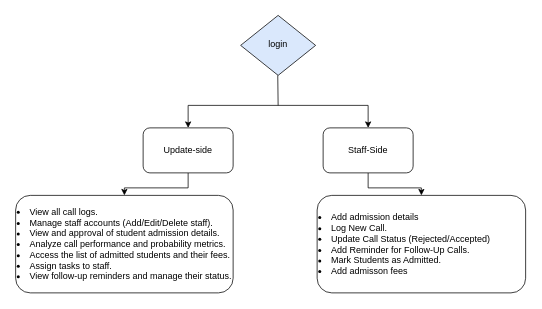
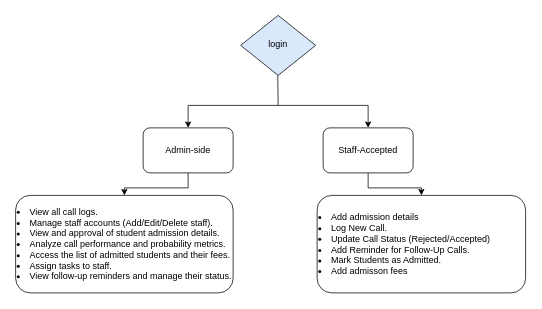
  <mxCell id="0" />
  <mxCell id="1" parent="0" />
  <mxCell id="2" value="login" style="rhombus;whiteSpace=wrap;html=1;shadow=0;fontFamily=Helvetica;fontSize=12;align=center;strokeWidth=1;spacing=6;spacingTop=-4;fillColor=#dae8fc;" parent="1" vertex="1"><mxGeometry x="320" y="20" width="100" height="80" as="geometry" /></mxCell>
  <mxCell id="3" value="" style="endArrow=none;html=1;rounded=0;" parent="1" edge="1"><mxGeometry width="50" height="50" relative="1" as="geometry"><mxPoint x="370" y="140" as="sourcePoint" /><mxPoint x="369.5" y="100" as="targetPoint" /></mxGeometry></mxCell>
  <mxCell id="4" value="" style="endArrow=none;html=1;rounded=0;" parent="1" edge="1"><mxGeometry width="50" height="50" relative="1" as="geometry"><mxPoint x="250" y="140" as="sourcePoint" /><mxPoint x="490" y="140" as="targetPoint" /></mxGeometry></mxCell>
  <mxCell id="5" value="" style="endArrow=classic;html=1;rounded=0;" parent="1" edge="1"><mxGeometry width="50" height="50" relative="1" as="geometry"><mxPoint x="250" y="140" as="sourcePoint" /><mxPoint x="250" y="170" as="targetPoint" /></mxGeometry></mxCell>
  <mxCell id="6" value="" style="endArrow=classic;html=1;rounded=0;" parent="1" edge="1"><mxGeometry width="50" height="50" relative="1" as="geometry"><mxPoint x="490" y="140" as="sourcePoint" /><mxPoint x="490" y="170" as="targetPoint" /></mxGeometry></mxCell>
  <mxCell id="7" value="" style="edgeStyle=orthogonalEdgeStyle;rounded=0;orthogonalLoop=1;jettySize=auto;html=1;" parent="1" source="8" target="12" edge="1"><mxGeometry relative="1" as="geometry"><Array as="points"><mxPoint x="250" y="250" /><mxPoint x="165" y="250" /></Array></mxGeometry></mxCell>
- <mxCell id="8" value="Update-side" style="rounded=1;whiteSpace=wrap;html=1;" parent="1" vertex="1"><mxGeometry x="190" y="170" width="120" height="60" as="geometry" /></mxCell>
+ <mxCell id="8" value="Admin-side" style="rounded=1;whiteSpace=wrap;html=1;" parent="1" vertex="1"><mxGeometry x="190" y="170" width="120" height="60" as="geometry" /></mxCell>
  <mxCell id="9" value="" style="edgeStyle=orthogonalEdgeStyle;rounded=0;orthogonalLoop=1;jettySize=auto;html=1;" parent="1" source="10" target="11" edge="1"><mxGeometry relative="1" as="geometry" /></mxCell>
- <mxCell id="10" value="Staff-Side" style="rounded=1;whiteSpace=wrap;html=1;" parent="1" vertex="1"><mxGeometry x="430" y="170" width="120" height="60" as="geometry" /></mxCell>
+ <mxCell id="10" value="Staff-Accepted" style="rounded=1;whiteSpace=wrap;html=1;" parent="1" vertex="1"><mxGeometry x="430" y="170" width="120" height="60" as="geometry" /></mxCell>
  <mxCell id="11" value="&lt;li&gt;Add admission details&lt;/li&gt;&lt;li&gt;&lt;span style=&quot;background-color: initial;&quot;&gt;Log New Call.&lt;/span&gt;&lt;/li&gt;&lt;li&gt;Update Call Status (Rejected/Accepted)&lt;/li&gt;&lt;li&gt;Add Reminder for Follow-Up Calls.&lt;/li&gt;&lt;li&gt;Mark Students as Admitted.&lt;/li&gt;&lt;li&gt;Add admisson fees&lt;/li&gt;" style="whiteSpace=wrap;html=1;rounded=1;align=left;" parent="1" vertex="1"><mxGeometry x="422" y="260" width="278" height="130" as="geometry" /></mxCell>
  <mxCell id="12" value="&lt;li&gt;View all call logs.&lt;/li&gt;&lt;li&gt;Manage staff accounts (Add/Edit/Delete staff).&lt;/li&gt;&lt;li&gt;View and approval of student admission details.&lt;/li&gt;&lt;li&gt;Analyze call performance and probability metrics.&lt;/li&gt;&lt;li&gt;Access the list of admitted students and their fees.&lt;/li&gt;&lt;li&gt;Assign tasks to staff.&lt;/li&gt;&lt;li&gt;View follow-up reminders and manage their status.&lt;/li&gt;" style="whiteSpace=wrap;html=1;rounded=1;align=left;" parent="1" vertex="1"><mxGeometry x="20" y="260" width="290" height="130" as="geometry" /></mxCell>
